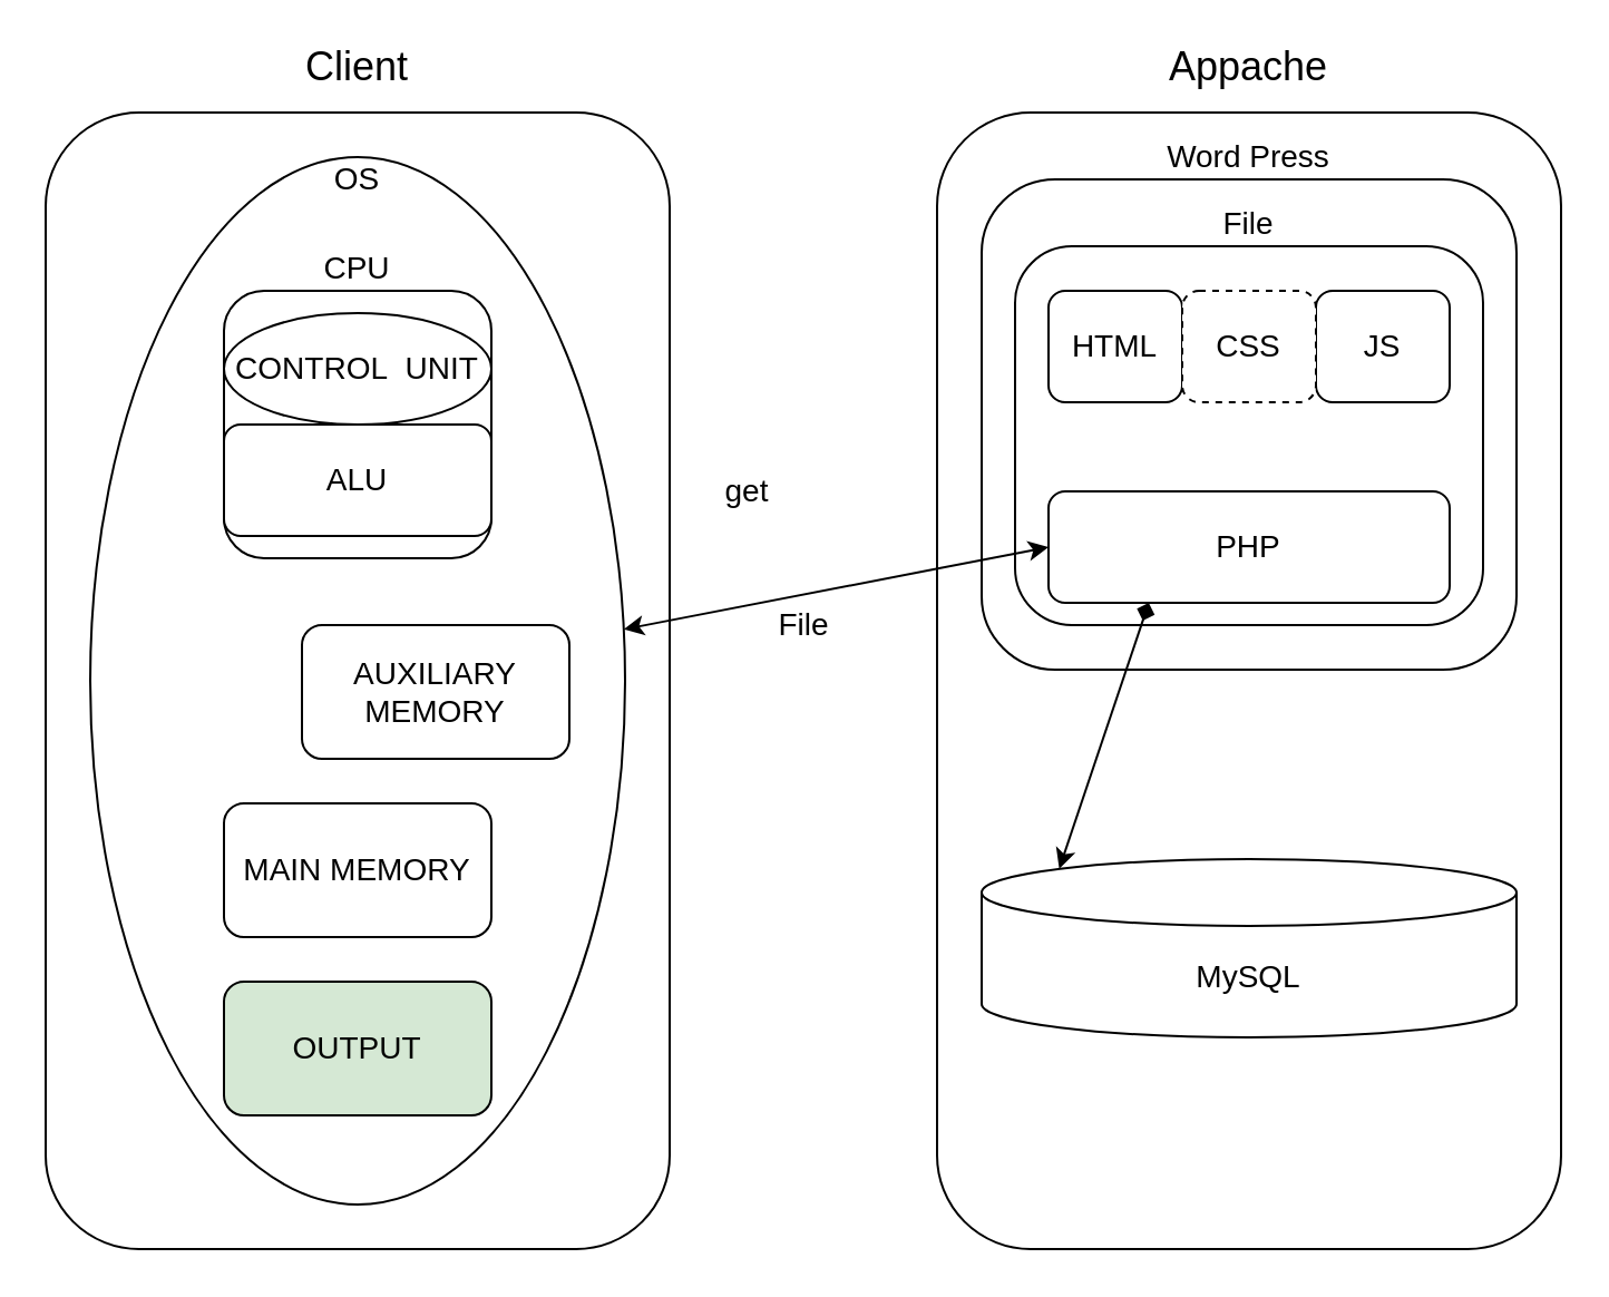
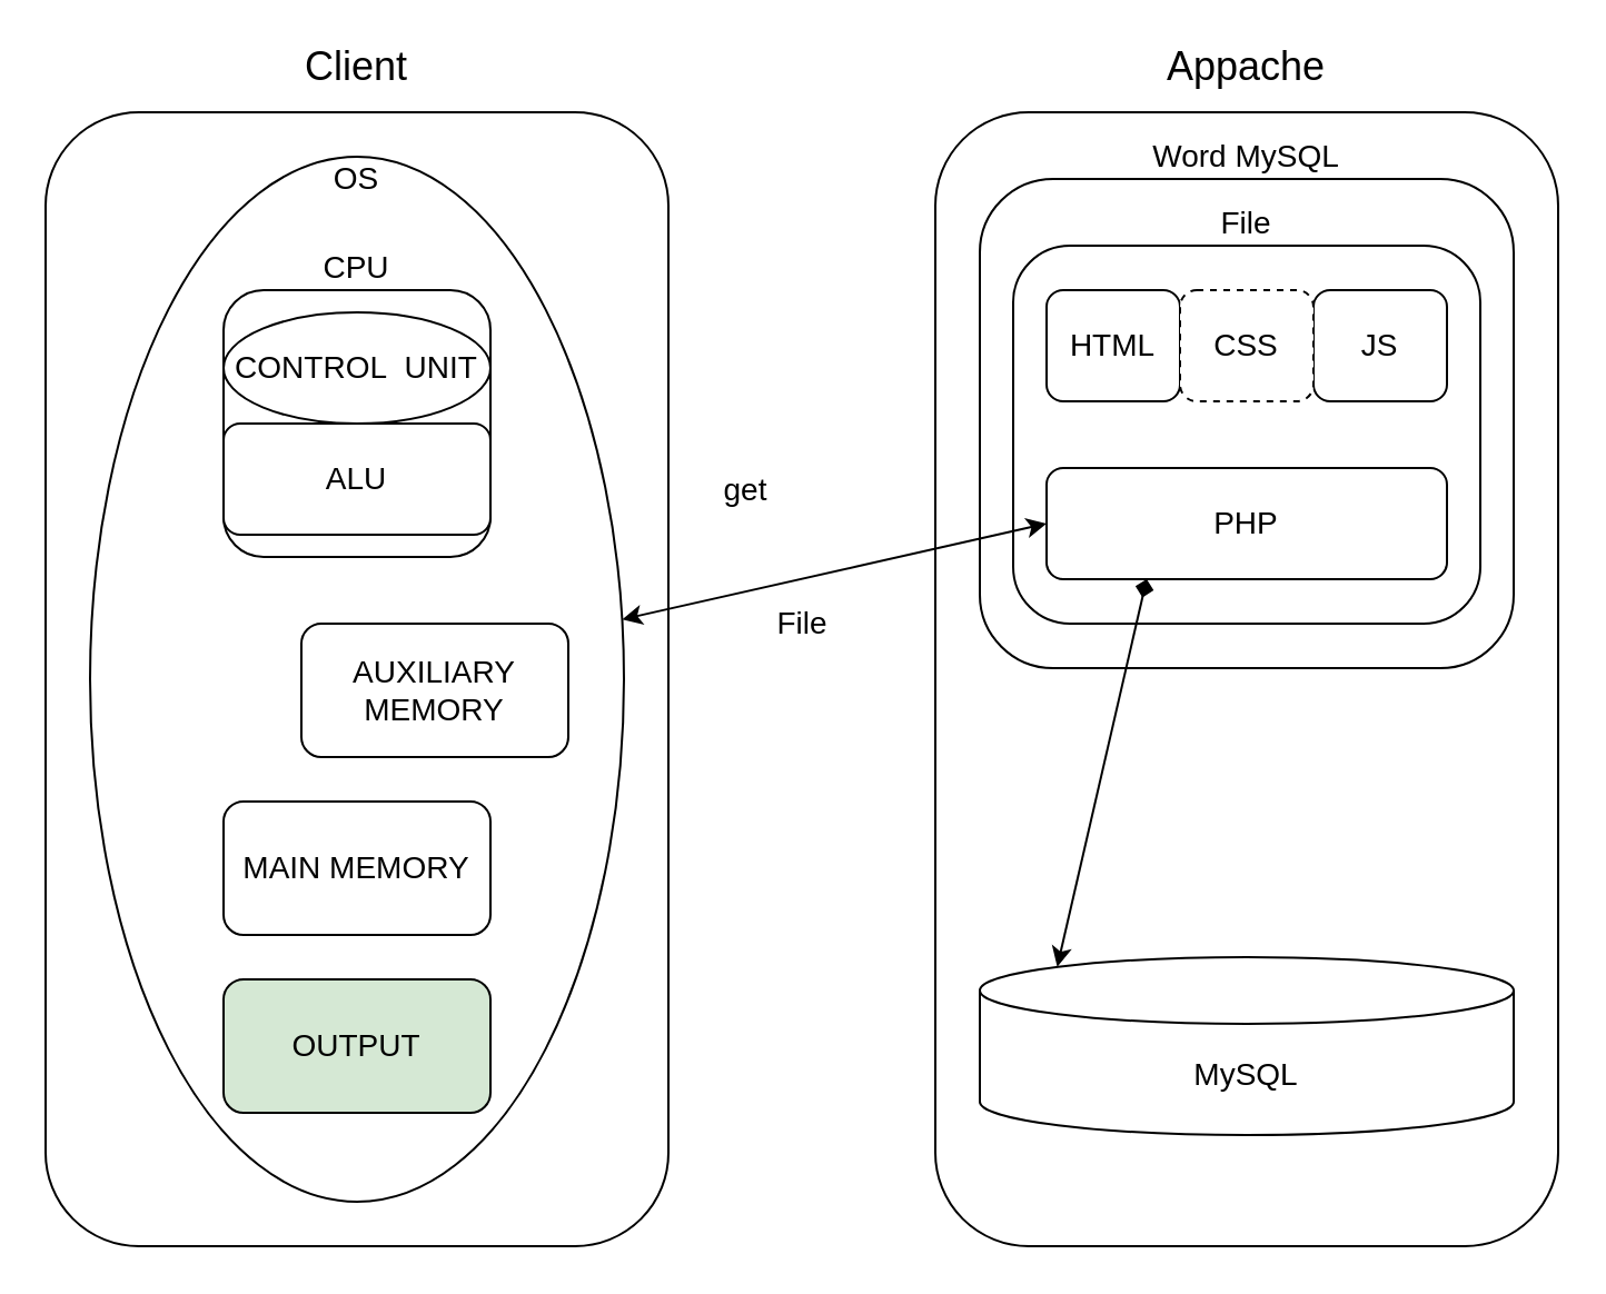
  <mxCell id="0" />
  <mxCell id="1" parent="0" />
  <mxCell id="2" value="" style="rounded=1;whiteSpace=wrap;html=1;" parent="1" vertex="1"><mxGeometry x="20" y="50" width="280" height="510" as="geometry" /></mxCell>
  <mxCell id="3" value="&lt;font style=&quot;font-size: 18px&quot;&gt;Client&lt;/font&gt;" style="text;html=1;strokeColor=none;fillColor=none;align=center;verticalAlign=middle;whiteSpace=wrap;rounded=0;" parent="1" vertex="1"><mxGeometry x="140" y="20" width="40" height="20" as="geometry" /></mxCell>
  <mxCell id="4" value="" style="ellipse;whiteSpace=wrap;html=1;" parent="1" vertex="1"><mxGeometry x="40" y="70" width="240" height="470" as="geometry" /></mxCell>
  <mxCell id="5" value="&lt;font style=&quot;font-size: 14px&quot;&gt;OS&lt;/font&gt;" style="text;html=1;strokeColor=none;fillColor=none;align=center;verticalAlign=middle;whiteSpace=wrap;rounded=0;" parent="1" vertex="1"><mxGeometry x="140" y="70" width="40" height="20" as="geometry" /></mxCell>
  <mxCell id="6" value="" style="rounded=1;whiteSpace=wrap;html=1;" parent="1" vertex="1"><mxGeometry x="100" y="130" width="120" height="120" as="geometry" /></mxCell>
  <mxCell id="7" value="&lt;span style=&quot;font-size: 14px&quot;&gt;CPU&lt;/span&gt;" style="text;html=1;strokeColor=none;fillColor=none;align=center;verticalAlign=middle;whiteSpace=wrap;rounded=0;" parent="1" vertex="1"><mxGeometry x="140" y="110" width="40" height="20" as="geometry" /></mxCell>
  <mxCell id="8" value="&lt;font style=&quot;font-size: 14px&quot;&gt;CONTROL&amp;nbsp; UNIT&lt;/font&gt;" style="ellipse;whiteSpace=wrap;html=1;" parent="1" vertex="1"><mxGeometry x="100" y="140" width="120" height="50" as="geometry" /></mxCell>
  <mxCell id="9" value="&lt;font style=&quot;font-size: 14px&quot;&gt;ALU&lt;/font&gt;" style="rounded=1;whiteSpace=wrap;html=1;" parent="1" vertex="1"><mxGeometry x="100" y="190" width="120" height="50" as="geometry" /></mxCell>
  <mxCell id="10" value="&lt;font style=&quot;font-size: 14px&quot;&gt;AUXILIARY&lt;br&gt;MEMORY&lt;/font&gt;" style="rounded=1;whiteSpace=wrap;html=1;" parent="1" vertex="1"><mxGeometry x="135" y="280" width="120" height="60" as="geometry" /></mxCell>
  <mxCell id="11" value="&lt;font style=&quot;font-size: 14px&quot;&gt;OUTPUT&lt;/font&gt;" style="rounded=1;whiteSpace=wrap;html=1;fillColor=#d5e8d4;" parent="1" vertex="1"><mxGeometry x="100" y="440" width="120" height="60" as="geometry" /></mxCell>
  <mxCell id="12" value="&lt;font style=&quot;font-size: 14px&quot;&gt;MAIN MEMORY&lt;/font&gt;" style="rounded=1;whiteSpace=wrap;html=1;" parent="1" vertex="1"><mxGeometry x="100" y="360" width="120" height="60" as="geometry" /></mxCell>
  <mxCell id="13" value="" style="rounded=1;whiteSpace=wrap;html=1;" parent="1" vertex="1"><mxGeometry x="420" y="50" width="280" height="510" as="geometry" /></mxCell>
  <mxCell id="14" value="&lt;span style=&quot;font-size: 18px&quot;&gt;Appache&lt;/span&gt;" style="text;html=1;strokeColor=none;fillColor=none;align=center;verticalAlign=middle;whiteSpace=wrap;rounded=0;" parent="1" vertex="1"><mxGeometry x="540" y="20" width="40" height="20" as="geometry" /></mxCell>
  <mxCell id="15" value="" style="rounded=1;whiteSpace=wrap;html=1;" parent="1" vertex="1"><mxGeometry x="440" y="80" width="240" height="220" as="geometry" /></mxCell>
  <mxCell id="16" value="" style="rounded=1;whiteSpace=wrap;html=1;" parent="1" vertex="1"><mxGeometry x="455" y="110" width="210" height="170" as="geometry" /></mxCell>
  <mxCell id="17" value="&lt;span style=&quot;font-size: 14px&quot;&gt;HTML&lt;/span&gt;" style="rounded=1;whiteSpace=wrap;html=1;" parent="1" vertex="1"><mxGeometry x="470" y="130" width="60" height="50" as="geometry" /></mxCell>
  <mxCell id="18" value="&lt;font style=&quot;font-size: 14px&quot;&gt;JS&lt;/font&gt;" style="rounded=1;whiteSpace=wrap;html=1;" parent="1" vertex="1"><mxGeometry x="590" y="130" width="60" height="50" as="geometry" /></mxCell>
  <mxCell id="19" value="&lt;font style=&quot;font-size: 14px&quot;&gt;CSS&lt;/font&gt;" style="rounded=1;whiteSpace=wrap;html=1;dashed=1;" parent="1" vertex="1"><mxGeometry x="530" y="130" width="60" height="50" as="geometry" /></mxCell>
- <mxCell id="20" value="&lt;font style=&quot;font-size: 14px&quot;&gt;PHP&lt;/font&gt;" style="rounded=1;whiteSpace=wrap;html=1;" parent="1" vertex="1"><mxGeometry x="470" y="220" width="180" height="50" as="geometry" /></mxCell>
- <mxCell id="21" value="&lt;span style=&quot;font-size: 14px&quot;&gt;Word Press&lt;/span&gt;" style="text;html=1;strokeColor=none;fillColor=none;align=center;verticalAlign=middle;whiteSpace=wrap;rounded=0;" parent="1" vertex="1"><mxGeometry x="515" y="60" width="90" height="20" as="geometry" /></mxCell>
+ <mxCell id="20" value="&lt;font style=&quot;font-size: 14px&quot;&gt;PHP&lt;/font&gt;" style="rounded=1;whiteSpace=wrap;html=1;" parent="1" vertex="1"><mxGeometry x="470" y="210" width="180" height="50" as="geometry" /></mxCell>
+ <mxCell id="21" value="&lt;span style=&quot;font-size: 14px&quot;&gt;Word MySQL&lt;/span&gt;" style="text;html=1;strokeColor=none;fillColor=none;align=center;verticalAlign=middle;whiteSpace=wrap;rounded=0;" parent="1" vertex="1"><mxGeometry x="515" y="60" width="90" height="20" as="geometry" /></mxCell>
  <mxCell id="22" value="&lt;span style=&quot;font-size: 14px&quot;&gt;File&lt;/span&gt;" style="text;html=1;strokeColor=none;fillColor=none;align=center;verticalAlign=middle;whiteSpace=wrap;rounded=0;" parent="1" vertex="1"><mxGeometry x="540" y="90" width="40" height="20" as="geometry" /></mxCell>
- <mxCell id="23" value="&lt;font style=&quot;font-size: 14px&quot;&gt;MySQL&lt;/font&gt;" style="shape=cylinder3;whiteSpace=wrap;html=1;boundedLbl=1;backgroundOutline=1;size=15;" parent="1" vertex="1"><mxGeometry x="440" y="385" width="240" height="80" as="geometry" /></mxCell>
+ <mxCell id="23" value="&lt;font style=&quot;font-size: 14px&quot;&gt;MySQL&lt;/font&gt;" style="shape=cylinder3;whiteSpace=wrap;html=1;boundedLbl=1;backgroundOutline=1;size=15;" parent="1" vertex="1"><mxGeometry x="440" y="430" width="240" height="80" as="geometry" /></mxCell>
  <mxCell id="24" value="" style="endArrow=diamond;startArrow=classic;html=1;entryX=0.25;entryY=1;entryDx=0;entryDy=0;exitX=0.145;exitY=0;exitDx=0;exitDy=4.35;exitPerimeter=0;" parent="1" source="23" target="20" edge="1"><mxGeometry width="50" height="50" relative="1" as="geometry"><mxPoint x="455" y="390" as="sourcePoint" /><mxPoint x="505" y="340" as="targetPoint" /></mxGeometry></mxCell>
  <mxCell id="25" value="" style="endArrow=classic;startArrow=classic;html=1;entryX=0;entryY=0.5;entryDx=0;entryDy=0;" parent="1" source="4" target="20" edge="1"><mxGeometry width="50" height="50" relative="1" as="geometry"><mxPoint x="310" y="250" as="sourcePoint" /><mxPoint x="360" y="200" as="targetPoint" /></mxGeometry></mxCell>
  <mxCell id="26" value="&lt;font style=&quot;font-size: 14px&quot;&gt;get&lt;/font&gt;" style="text;html=1;strokeColor=none;fillColor=none;align=center;verticalAlign=middle;whiteSpace=wrap;rounded=0;" parent="1" vertex="1"><mxGeometry x="315" y="210" width="40" height="20" as="geometry" /></mxCell>
  <mxCell id="27" value="&lt;font style=&quot;font-size: 14px&quot;&gt;File&lt;/font&gt;" style="text;html=1;align=center;verticalAlign=middle;resizable=0;points=[];autosize=1;" parent="1" vertex="1"><mxGeometry x="340" y="270" width="40" height="20" as="geometry" /></mxCell>
